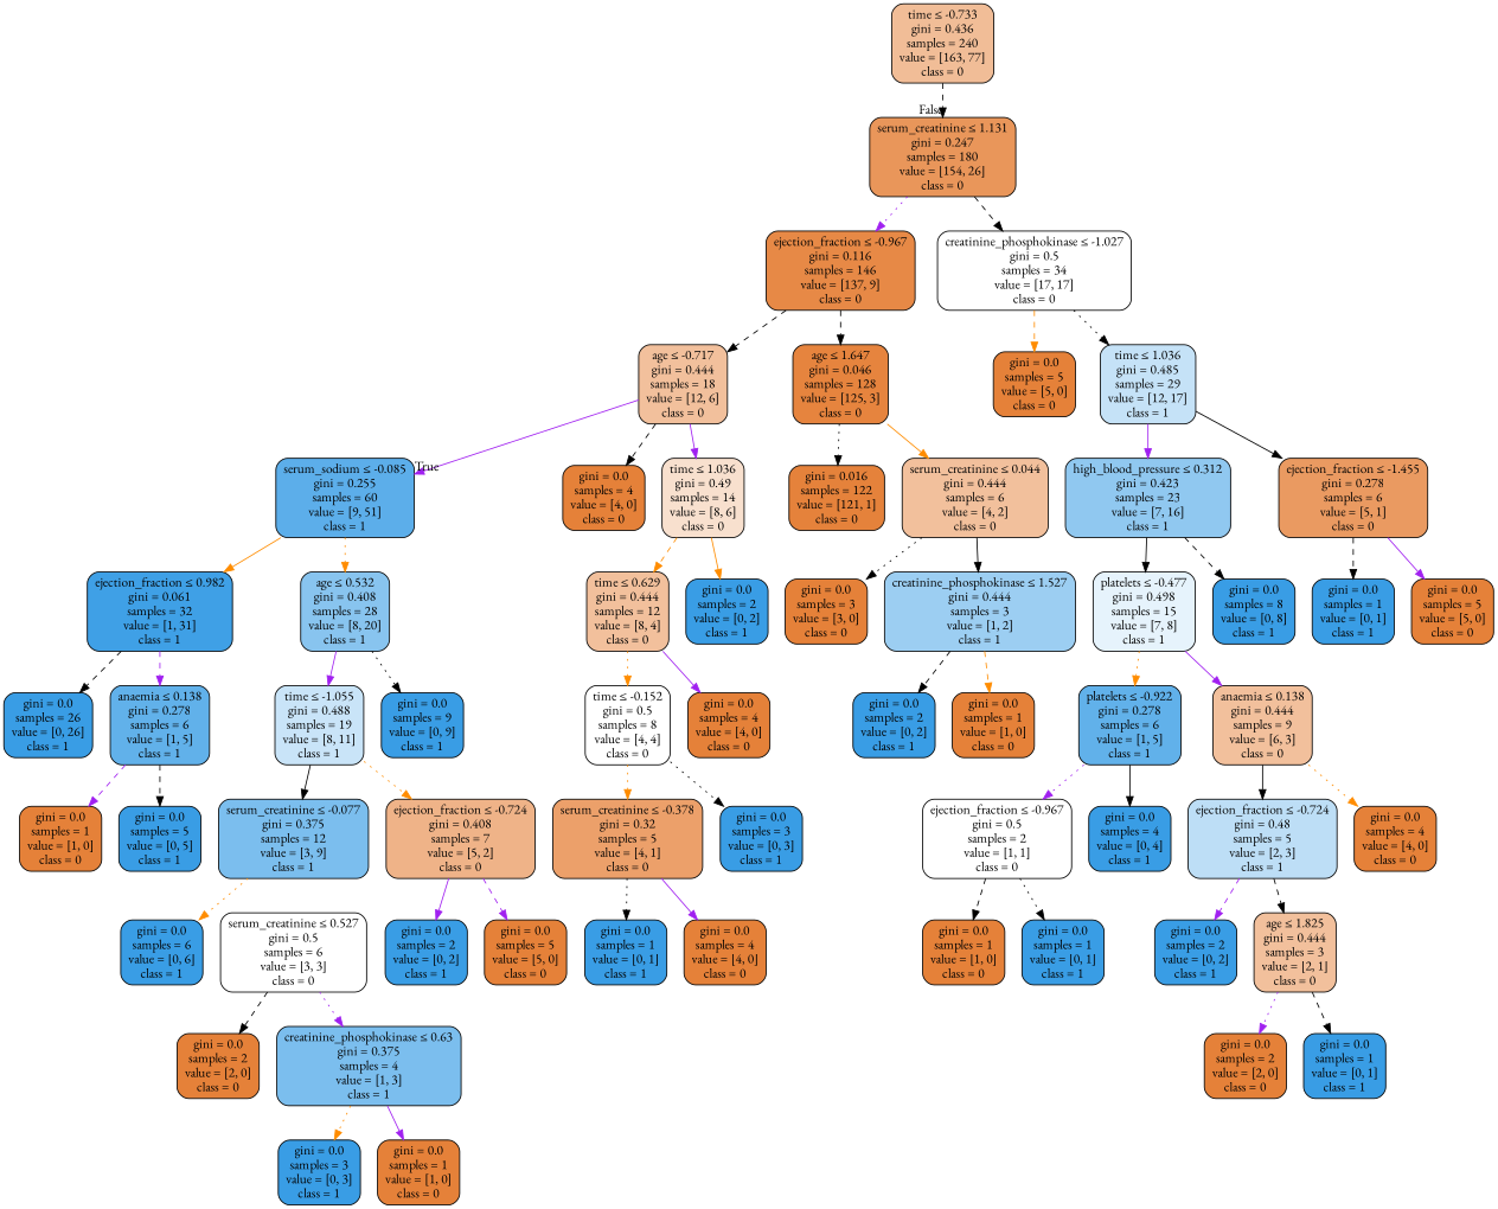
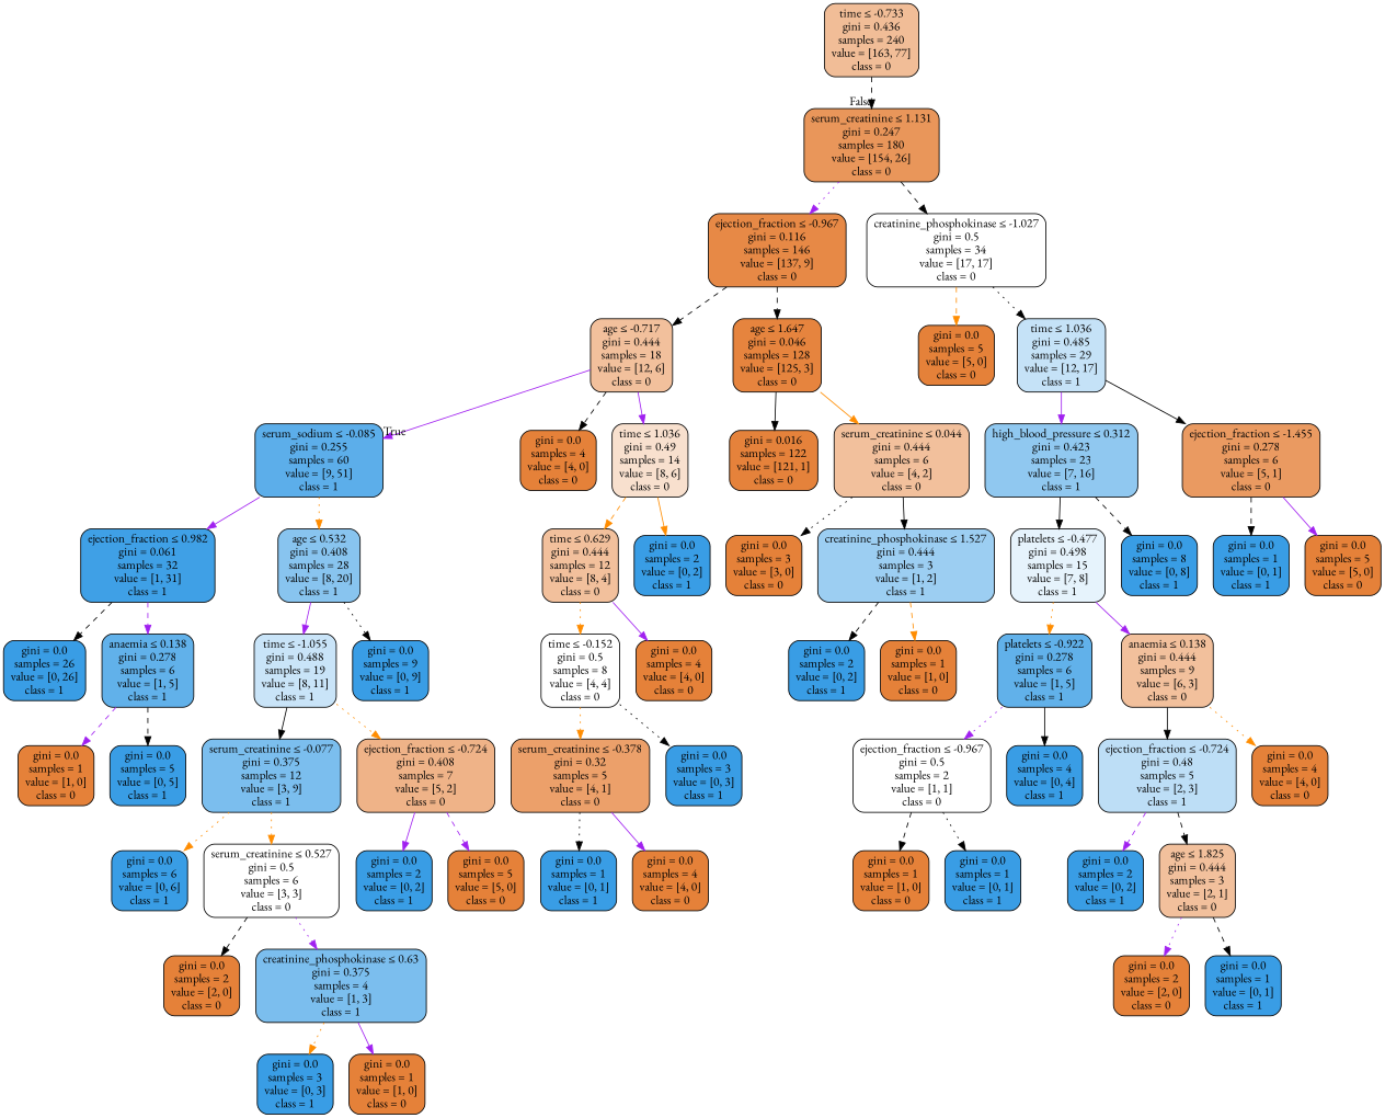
  digraph {
    fontname="EB Garamond"
    node [color=black fillcolor="#399de5" fontname="EB Garamond" shape=box style="filled, rounded"]
    edge [color=black fontname="EB Garamond" style=dashed]
    n1 [fillcolor="#f1bd97" label=<time &le; -0.733<br/>gini = 0.436<br/>samples = 240<br/>value = [163, 77]<br/>class = 0>]
    n2 [fillcolor="#e9965a" label=<serum_creatinine &le; 1.131<br/>gini = 0.247<br/>samples = 180<br/>value = [154, 26]<br/>class = 0>]
    n3 [fillcolor="#5caeea" label=<serum_sodium &le; -0.085<br/>gini = 0.255<br/>samples = 60<br/>value = [9, 51]<br/>class = 1>]
    n4 [fillcolor="#3fa0e6" label=<ejection_fraction &le; 0.982<br/>gini = 0.061<br/>samples = 32<br/>value = [1, 31]<br/>class = 1>]
    n5 [fillcolor="#88c4ef" label=<age &le; 0.532<br/>gini = 0.408<br/>samples = 28<br/>value = [8, 20]<br/>class = 1>]
    n6 [fillcolor="#e78946" label=<ejection_fraction &le; -0.967<br/>gini = 0.116<br/>samples = 146<br/>value = [137, 9]<br/>class = 0>]
    n7 [fillcolor="#ffffff" label=<creatinine_phosphokinase &le; -1.027<br/>gini = 0.5<br/>samples = 34<br/>value = [17, 17]<br/>class = 0>]
    n8 [label=<gini = 0.0<br/>samples = 26<br/>value = [0, 26]<br/>class = 1>]
    n9 [fillcolor="#61b1ea" label=<anaemia &le; 0.138<br/>gini = 0.278<br/>samples = 6<br/>value = [1, 5]<br/>class = 1>]
    n10 [fillcolor="#c9e4f8" label=<time &le; -1.055<br/>gini = 0.488<br/>samples = 19<br/>value = [8, 11]<br/>class = 1>]
    n11 [label=<gini = 0.0<br/>samples = 9<br/>value = [0, 9]<br/>class = 1>]
    n12 [fillcolor="#e58139" label=<gini = 0.0<br/>samples = 1<br/>value = [1, 0]<br/>class = 0>]
    n13 [label=<gini = 0.0<br/>samples = 5<br/>value = [0, 5]<br/>class = 1>]
    n14 [fillcolor="#7bbeee" label=<serum_creatinine &le; -0.077<br/>gini = 0.375<br/>samples = 12<br/>value = [3, 9]<br/>class = 1>]
    n15 [fillcolor="#efb388" label=<ejection_fraction &le; -0.724<br/>gini = 0.408<br/>samples = 7<br/>value = [5, 2]<br/>class = 0>]
    n16 [label=<gini = 0.0<br/>samples = 6<br/>value = [0, 6]<br/>class = 1>]
    n17 [fillcolor="#ffffff" label=<serum_creatinine &le; 0.527<br/>gini = 0.5<br/>samples = 6<br/>value = [3, 3]<br/>class = 0>]
    n18 [label=<gini = 0.0<br/>samples = 2<br/>value = [0, 2]<br/>class = 1>]
    n19 [fillcolor="#e58139" label=<gini = 0.0<br/>samples = 5<br/>value = [5, 0]<br/>class = 0>]
    n20 [fillcolor="#e58139" label=<gini = 0.0<br/>samples = 2<br/>value = [2, 0]<br/>class = 0>]
    n21 [fillcolor="#7bbeee" label=<creatinine_phosphokinase &le; 0.63<br/>gini = 0.375<br/>samples = 4<br/>value = [1, 3]<br/>class = 1>]
    n22 [label=<gini = 0.0<br/>samples = 3<br/>value = [0, 3]<br/>class = 1>]
    n23 [fillcolor="#e58139" label=<gini = 0.0<br/>samples = 1<br/>value = [1, 0]<br/>class = 0>]
    n24 [fillcolor="#f2c09c" label=<age &le; -0.717<br/>gini = 0.444<br/>samples = 18<br/>value = [12, 6]<br/>class = 0>]
    n25 [fillcolor="#e6843e" label=<age &le; 1.647<br/>gini = 0.046<br/>samples = 128<br/>value = [125, 3]<br/>class = 0>]
    n26 [fillcolor="#e58139" label=<gini = 0.0<br/>samples = 5<br/>value = [5, 0]<br/>class = 0>]
    n27 [fillcolor="#c5e2f7" label=<time &le; 1.036<br/>gini = 0.485<br/>samples = 29<br/>value = [12, 17]<br/>class = 1>]
    n28 [fillcolor="#e58139" label=<gini = 0.0<br/>samples = 4<br/>value = [4, 0]<br/>class = 0>]
    n29 [fillcolor="#f8e0ce" label=<time &le; 1.036<br/>gini = 0.49<br/>samples = 14<br/>value = [8, 6]<br/>class = 0>]
    n30 [fillcolor="#e5823b" label=<gini = 0.016<br/>samples = 122<br/>value = [121, 1]<br/>class = 0>]
    n31 [fillcolor="#f2c09c" label=<serum_creatinine &le; 0.044<br/>gini = 0.444<br/>samples = 6<br/>value = [4, 2]<br/>class = 0>]
    n32 [fillcolor="#f2c09c" label=<time &le; 0.629<br/>gini = 0.444<br/>samples = 12<br/>value = [8, 4]<br/>class = 0>]
    n33 [label=<gini = 0.0<br/>samples = 2<br/>value = [0, 2]<br/>class = 1>]
    n34 [fillcolor="#ffffff" label=<time &le; -0.152<br/>gini = 0.5<br/>samples = 8<br/>value = [4, 4]<br/>class = 0>]
    n35 [fillcolor="#e58139" label=<gini = 0.0<br/>samples = 4<br/>value = [4, 0]<br/>class = 0>]
    n36 [fillcolor="#eca06a" label=<serum_creatinine &le; -0.378<br/>gini = 0.32<br/>samples = 5<br/>value = [4, 1]<br/>class = 0>]
    n37 [label=<gini = 0.0<br/>samples = 3<br/>value = [0, 3]<br/>class = 1>]
    n38 [label=<gini = 0.0<br/>samples = 1<br/>value = [0, 1]<br/>class = 1>]
    n39 [fillcolor="#e58139" label=<gini = 0.0<br/>samples = 4<br/>value = [4, 0]<br/>class = 0>]
    n40 [fillcolor="#e58139" label=<gini = 0.0<br/>samples = 3<br/>value = [3, 0]<br/>class = 0>]
    n41 [fillcolor="#9ccef2" label=<creatinine_phosphokinase &le; 1.527<br/>gini = 0.444<br/>samples = 3<br/>value = [1, 2]<br/>class = 1>]
    n42 [label=<gini = 0.0<br/>samples = 2<br/>value = [0, 2]<br/>class = 1>]
    n43 [fillcolor="#e58139" label=<gini = 0.0<br/>samples = 1<br/>value = [1, 0]<br/>class = 0>]
    n44 [fillcolor="#90c8f0" label=<high_blood_pressure &le; 0.312<br/>gini = 0.423<br/>samples = 23<br/>value = [7, 16]<br/>class = 1>]
    n45 [fillcolor="#ea9a61" label=<ejection_fraction &le; -1.455<br/>gini = 0.278<br/>samples = 6<br/>value = [5, 1]<br/>class = 0>]
    n46 [fillcolor="#e6f3fc" label=<platelets &le; -0.477<br/>gini = 0.498<br/>samples = 15<br/>value = [7, 8]<br/>class = 1>]
    n47 [label=<gini = 0.0<br/>samples = 8<br/>value = [0, 8]<br/>class = 1>]
    n48 [label=<gini = 0.0<br/>samples = 1<br/>value = [0, 1]<br/>class = 1>]
    n49 [fillcolor="#e58139" label=<gini = 0.0<br/>samples = 5<br/>value = [5, 0]<br/>class = 0>]
    n50 [fillcolor="#61b1ea" label=<platelets &le; -0.922<br/>gini = 0.278<br/>samples = 6<br/>value = [1, 5]<br/>class = 1>]
    n51 [fillcolor="#f2c09c" label=<anaemia &le; 0.138<br/>gini = 0.444<br/>samples = 9<br/>value = [6, 3]<br/>class = 0>]
    n52 [fillcolor="#ffffff" label=<ejection_fraction &le; -0.967<br/>gini = 0.5<br/>samples = 2<br/>value = [1, 1]<br/>class = 0>]
    n53 [label=<gini = 0.0<br/>samples = 4<br/>value = [0, 4]<br/>class = 1>]
    n54 [fillcolor="#bddef6" label=<ejection_fraction &le; -0.724<br/>gini = 0.48<br/>samples = 5<br/>value = [2, 3]<br/>class = 1>]
    n55 [fillcolor="#e58139" label=<gini = 0.0<br/>samples = 4<br/>value = [4, 0]<br/>class = 0>]
    n56 [fillcolor="#e58139" label=<gini = 0.0<br/>samples = 1<br/>value = [1, 0]<br/>class = 0>]
    n57 [label=<gini = 0.0<br/>samples = 1<br/>value = [0, 1]<br/>class = 1>]
    n58 [label=<gini = 0.0<br/>samples = 2<br/>value = [0, 2]<br/>class = 1>]
    n59 [fillcolor="#f2c09c" label=<age &le; 1.825<br/>gini = 0.444<br/>samples = 3<br/>value = [2, 1]<br/>class = 0>]
    n60 [fillcolor="#e58139" label=<gini = 0.0<br/>samples = 2<br/>value = [2, 0]<br/>class = 0>]
    n61 [label=<gini = 0.0<br/>samples = 1<br/>value = [0, 1]<br/>class = 1>]
    n1 -> n2 [headlabel=False labelangle=-45 labeldistance=2.5]
    n2 -> n6 [color=purple style=dotted]
    n2 -> n7
-   n3 -> n4 [color=darkorange style=solid]
+   n3 -> n4 [color=purple style=solid]
    n3 -> n5 [color=darkorange style=dotted]
    n4 -> n8
    n4 -> n9 [color=purple]
    n5 -> n10 [color=purple style=solid]
    n5 -> n11 [style=dotted]
    n6 -> n24
    n6 -> n25
    n7 -> n26 [color=darkorange]
    n7 -> n27 [style=dotted]
    n9 -> n12 [color=purple]
    n9 -> n13
    n10 -> n14 [style=solid]
    n10 -> n15 [color=darkorange style=dotted]
    n14 -> n16 [color=darkorange style=dotted]
+   n14 -> n17 [color=darkorange style=dotted]
    n15 -> n18 [color=purple style=solid]
    n15 -> n19 [color=purple]
    n17 -> n20
    n17 -> n21 [color=purple style=dotted]
    n21 -> n22 [color=darkorange style=dotted]
    n21 -> n23 [color=purple style=solid]
    n24 -> n3 [color=purple headlabel=True labelangle=45 labeldistance=2.5 style=solid]
    n24 -> n28
    n24 -> n29 [color=purple style=solid]
-   n25 -> n30 [style=dotted]
+   n25 -> n30 [style=solid]
    n25 -> n31 [color=darkorange style=solid]
    n27 -> n44 [color=purple style=solid]
    n27 -> n45 [style=solid]
    n29 -> n32 [color=darkorange]
    n29 -> n33 [color=darkorange style=solid]
    n31 -> n40 [style=dotted]
    n31 -> n41 [style=solid]
    n32 -> n34 [color=darkorange style=dotted]
    n32 -> n35 [color=purple style=solid]
    n34 -> n36 [color=darkorange style=dotted]
    n34 -> n37 [style=dotted]
    n36 -> n38 [style=dotted]
    n36 -> n39 [color=purple style=solid]
    n41 -> n42
    n41 -> n43 [color=darkorange]
    n44 -> n46 [style=solid]
    n44 -> n47
    n45 -> n48
    n45 -> n49 [color=purple style=solid]
    n46 -> n50 [color=darkorange style=dotted]
    n46 -> n51 [color=purple style=solid]
    n50 -> n52 [color=purple style=dotted]
    n50 -> n53 [style=solid]
    n51 -> n54 [style=solid]
    n51 -> n55 [color=darkorange style=dotted]
    n52 -> n56
    n52 -> n57 [style=dotted]
    n54 -> n58 [color=purple]
    n54 -> n59
    n59 -> n60 [color=purple style=dotted]
    n59 -> n61
  }
